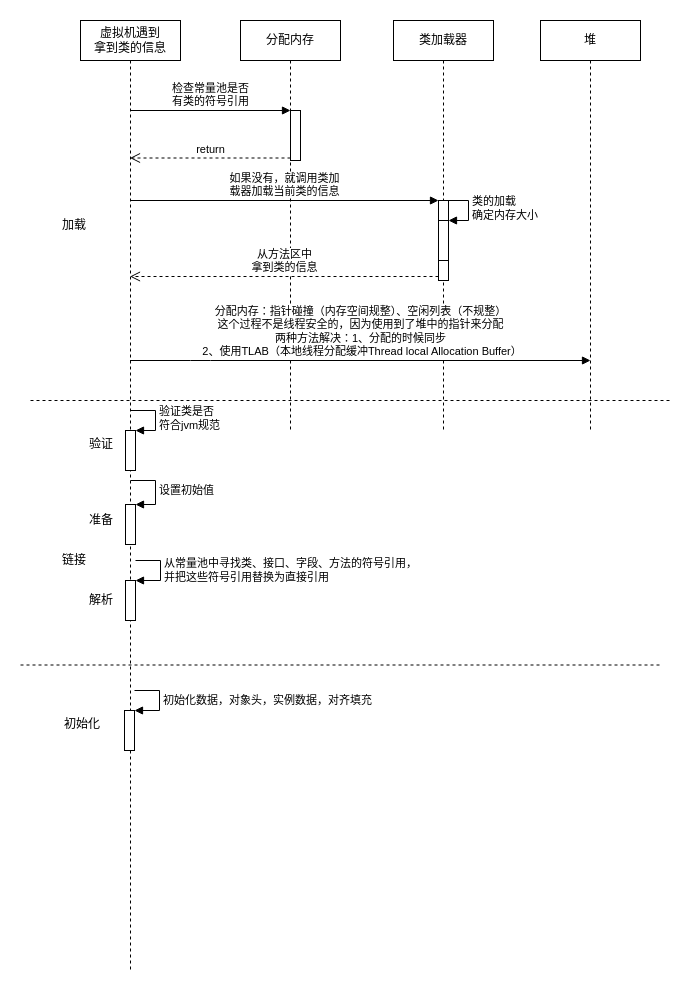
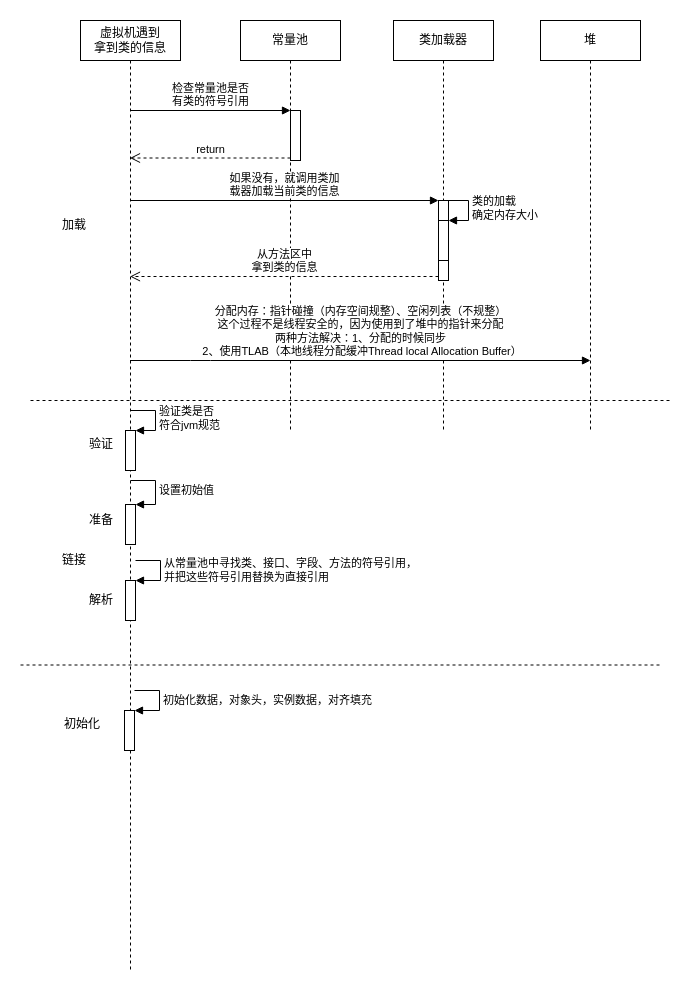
  <mxCell id="0" />
  <mxCell id="1" parent="0" />
  <mxCell id="2" value="&lt;span style=&quot;white-space: nowrap&quot;&gt;虚拟机遇到&lt;/span&gt;&lt;br style=&quot;white-space: nowrap&quot;&gt;&lt;span style=&quot;white-space: nowrap&quot;&gt;拿到类的信息&lt;/span&gt;" style="shape=umlLifeline;perimeter=lifelinePerimeter;whiteSpace=wrap;html=1;container=1;collapsible=0;recursiveResize=0;outlineConnect=0;" parent="1" vertex="1"><mxGeometry x="80" y="20" width="100" height="950" as="geometry" /></mxCell>
  <mxCell id="3" value="" style="html=1;points=[];perimeter=orthogonalPerimeter;" parent="2" vertex="1"><mxGeometry x="45" y="484" width="10" height="40" as="geometry" /></mxCell>
  <mxCell id="4" value="设置初始值" style="edgeStyle=orthogonalEdgeStyle;html=1;align=left;spacingLeft=2;endArrow=block;rounded=0;entryX=1;entryY=0;" parent="2" target="3" edge="1"><mxGeometry relative="1" as="geometry"><mxPoint x="50" y="460" as="sourcePoint" /><Array as="points"><mxPoint x="75" y="460" /></Array></mxGeometry></mxCell>
  <mxCell id="5" value="" style="html=1;points=[];perimeter=orthogonalPerimeter;" parent="2" vertex="1"><mxGeometry x="45" y="560" width="10" height="40" as="geometry" /></mxCell>
  <mxCell id="6" value="" style="html=1;points=[];perimeter=orthogonalPerimeter;" vertex="1" parent="2"><mxGeometry x="45" y="410" width="10" height="40" as="geometry" /></mxCell>
  <mxCell id="7" value="验证类是否&lt;br&gt;符合jvm规范" style="edgeStyle=orthogonalEdgeStyle;html=1;align=left;spacingLeft=2;endArrow=block;rounded=0;entryX=1;entryY=0;" edge="1" target="6" parent="2"><mxGeometry relative="1" as="geometry"><mxPoint x="50" y="390" as="sourcePoint" /><Array as="points"><mxPoint x="75" y="390" /></Array></mxGeometry></mxCell>
- <mxCell id="8" value="分配内存" style="shape=umlLifeline;perimeter=lifelinePerimeter;whiteSpace=wrap;html=1;container=1;collapsible=0;recursiveResize=0;outlineConnect=0;" parent="1" vertex="1"><mxGeometry x="240" y="20" width="100" height="410" as="geometry" /></mxCell>
+ <mxCell id="8" value="常量池" style="shape=umlLifeline;perimeter=lifelinePerimeter;whiteSpace=wrap;html=1;container=1;collapsible=0;recursiveResize=0;outlineConnect=0;" parent="1" vertex="1"><mxGeometry x="240" y="20" width="100" height="410" as="geometry" /></mxCell>
  <mxCell id="9" value="" style="html=1;points=[];perimeter=orthogonalPerimeter;" parent="8" vertex="1"><mxGeometry x="50" y="90" width="10" height="50" as="geometry" /></mxCell>
  <mxCell id="10" value="检查常量池是否&lt;br&gt;有类的符号引用" style="html=1;verticalAlign=bottom;endArrow=block;entryX=0;entryY=0;" parent="1" source="2" target="9" edge="1"><mxGeometry relative="1" as="geometry"><mxPoint x="220" y="110" as="sourcePoint" /></mxGeometry></mxCell>
  <mxCell id="11" value="return" style="html=1;verticalAlign=bottom;endArrow=open;dashed=1;endSize=8;exitX=0;exitY=0.95;" parent="1" source="9" target="2" edge="1"><mxGeometry relative="1" as="geometry"><mxPoint x="220" y="186" as="targetPoint" /></mxGeometry></mxCell>
  <mxCell id="12" value="类加载器" style="shape=umlLifeline;perimeter=lifelinePerimeter;whiteSpace=wrap;html=1;container=1;collapsible=0;recursiveResize=0;outlineConnect=0;" parent="1" vertex="1"><mxGeometry x="393" y="20" width="100" height="410" as="geometry" /></mxCell>
  <mxCell id="13" value="" style="html=1;points=[];perimeter=orthogonalPerimeter;" parent="12" vertex="1"><mxGeometry x="45" y="180" width="10" height="80" as="geometry" /></mxCell>
  <mxCell id="14" value="" style="html=1;points=[];perimeter=orthogonalPerimeter;" parent="12" vertex="1"><mxGeometry x="45" y="200" width="10" height="40" as="geometry" /></mxCell>
  <mxCell id="15" value="类的加载&lt;br&gt;确定内存大小" style="edgeStyle=orthogonalEdgeStyle;html=1;align=left;spacingLeft=2;endArrow=block;rounded=0;entryX=1;entryY=0;" parent="12" target="14" edge="1"><mxGeometry relative="1" as="geometry"><mxPoint x="50" y="180" as="sourcePoint" /><Array as="points"><mxPoint x="75" y="180" /></Array></mxGeometry></mxCell>
  <mxCell id="16" value="如果没有，就调用类加&lt;br&gt;载器加载当前类的信息" style="html=1;verticalAlign=bottom;endArrow=block;entryX=0;entryY=0;" parent="1" source="2" target="13" edge="1"><mxGeometry relative="1" as="geometry"><mxPoint x="363" y="170" as="sourcePoint" /></mxGeometry></mxCell>
  <mxCell id="17" value="从方法区中&lt;br&gt;拿到类的信息" style="html=1;verticalAlign=bottom;endArrow=open;dashed=1;endSize=8;exitX=0;exitY=0.95;" parent="1" source="13" target="2" edge="1"><mxGeometry relative="1" as="geometry"><mxPoint x="363" y="246" as="targetPoint" /></mxGeometry></mxCell>
  <mxCell id="18" value="堆" style="shape=umlLifeline;perimeter=lifelinePerimeter;whiteSpace=wrap;html=1;container=1;collapsible=0;recursiveResize=0;outlineConnect=0;" parent="1" vertex="1"><mxGeometry x="540" y="20" width="100" height="410" as="geometry" /></mxCell>
  <mxCell id="19" value="分配内存：指针碰撞（内存空间规整）、空闲列表（不规整）&lt;br&gt;这个过程不是线程安全的，因为使用到了堆中的指针来分配&lt;br&gt;两种方法解决：1、分配的时候同步&lt;br&gt;&amp;nbsp;2、使用TLAB（本地线程分配缓冲Thread local Allocation Buffer）" style="html=1;verticalAlign=bottom;endArrow=block;" parent="1" source="2" edge="1"><mxGeometry width="80" relative="1" as="geometry"><mxPoint x="80" y="450" as="sourcePoint" /><mxPoint x="590" y="360" as="targetPoint" /><Array as="points"><mxPoint x="200" y="360" /></Array></mxGeometry></mxCell>
  <mxCell id="20" value="从常量池中寻找类、接口、字段、方法的符号引用，&lt;br&gt;并把这些符号引用替换为直接引用" style="edgeStyle=orthogonalEdgeStyle;html=1;align=left;spacingLeft=2;endArrow=block;rounded=0;entryX=1;entryY=0;" parent="1" target="5" edge="1"><mxGeometry relative="1" as="geometry"><mxPoint x="135" y="560" as="sourcePoint" /><Array as="points"><mxPoint x="160" y="560" /></Array></mxGeometry></mxCell>
  <mxCell id="21" value="" style="endArrow=none;dashed=1;html=1;" edge="1" parent="1"><mxGeometry width="50" height="50" relative="1" as="geometry"><mxPoint x="30" y="400" as="sourcePoint" /><mxPoint x="670" y="400" as="targetPoint" /></mxGeometry></mxCell>
  <mxCell id="22" value="加载" style="text;html=1;resizable=0;points=[];autosize=1;align=left;verticalAlign=top;spacingTop=-4;" vertex="1" parent="1"><mxGeometry x="60" y="215" width="40" height="20" as="geometry" /></mxCell>
  <mxCell id="23" value="链接" style="text;html=1;resizable=0;points=[];autosize=1;align=left;verticalAlign=top;spacingTop=-4;" vertex="1" parent="1"><mxGeometry x="60" y="550" width="40" height="20" as="geometry" /></mxCell>
  <mxCell id="24" value="" style="endArrow=none;dashed=1;html=1;" edge="1" parent="1"><mxGeometry width="50" height="50" relative="1" as="geometry"><mxPoint x="20" y="664.5" as="sourcePoint" /><mxPoint x="660" y="664.5" as="targetPoint" /></mxGeometry></mxCell>
  <mxCell id="25" value="初始化" style="text;html=1;resizable=0;points=[];autosize=1;align=left;verticalAlign=top;spacingTop=-4;" vertex="1" parent="1"><mxGeometry x="62" y="714" width="50" height="20" as="geometry" /></mxCell>
  <mxCell id="26" value="验证" style="text;html=1;resizable=0;points=[];autosize=1;align=left;verticalAlign=top;spacingTop=-4;" vertex="1" parent="1"><mxGeometry x="87" y="434" width="40" height="20" as="geometry" /></mxCell>
  <mxCell id="27" value="准备" style="text;html=1;resizable=0;points=[];autosize=1;align=left;verticalAlign=top;spacingTop=-4;" vertex="1" parent="1"><mxGeometry x="87" y="510" width="40" height="20" as="geometry" /></mxCell>
  <mxCell id="28" value="解析" style="text;html=1;resizable=0;points=[];autosize=1;align=left;verticalAlign=top;spacingTop=-4;" vertex="1" parent="1"><mxGeometry x="87" y="590" width="40" height="20" as="geometry" /></mxCell>
  <mxCell id="29" value="" style="html=1;points=[];perimeter=orthogonalPerimeter;" vertex="1" parent="1"><mxGeometry x="124" y="710" width="10" height="40" as="geometry" /></mxCell>
  <mxCell id="30" value="初始化数据，对象头，实例数据，对齐填充" style="edgeStyle=orthogonalEdgeStyle;html=1;align=left;spacingLeft=2;endArrow=block;rounded=0;entryX=1;entryY=0;" edge="1" parent="1" target="29"><mxGeometry relative="1" as="geometry"><mxPoint x="134" y="690" as="sourcePoint" /><Array as="points"><mxPoint x="159" y="690" /></Array></mxGeometry></mxCell>
